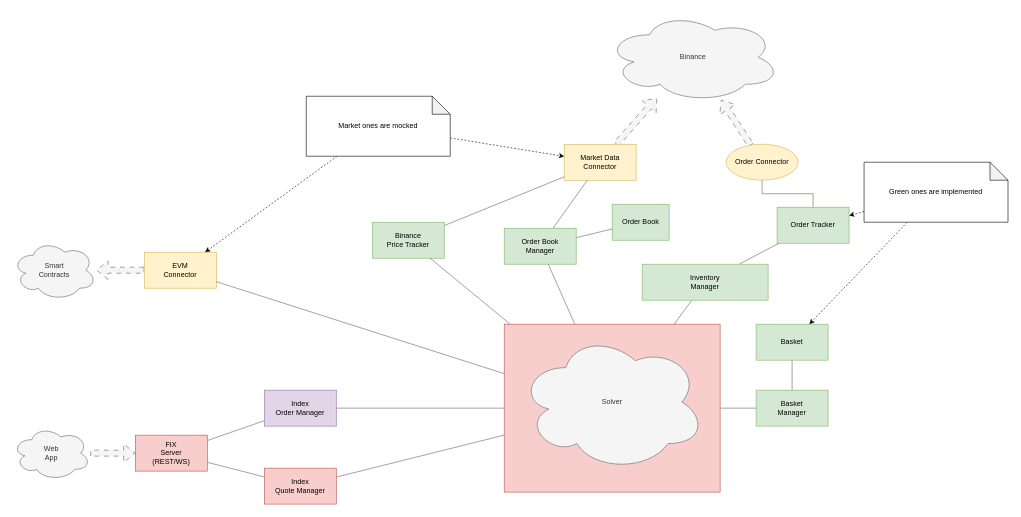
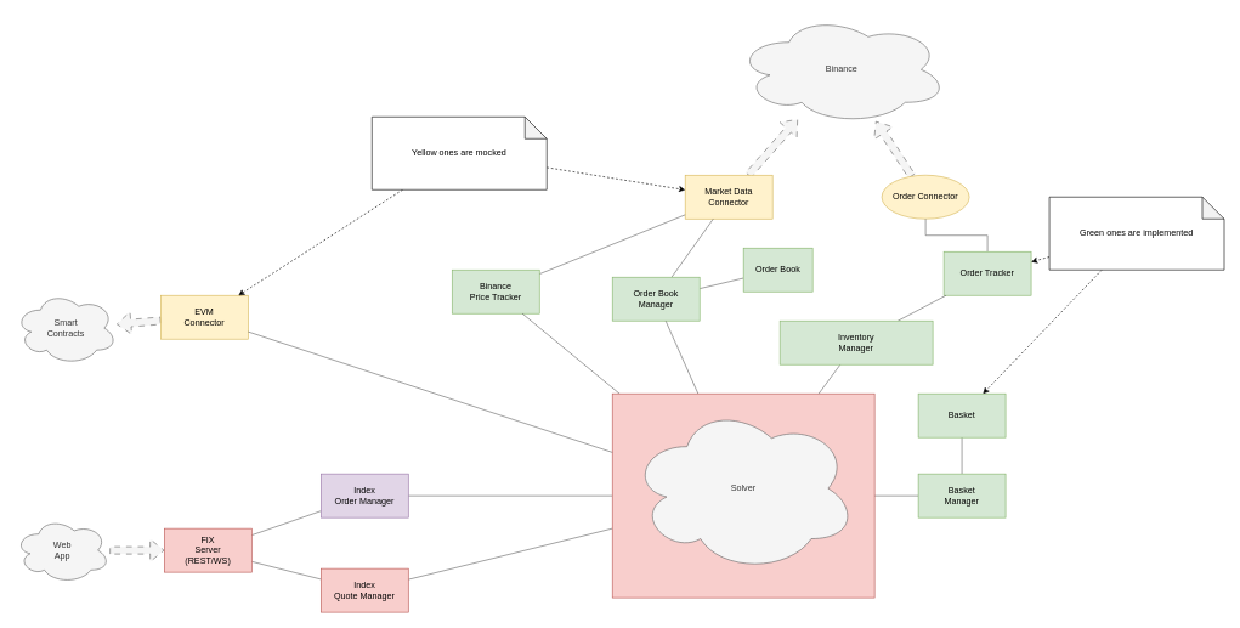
  <mxCell id="0" />
  <mxCell id="1" parent="0" />
  <mxCell id="2" style="rounded=0;orthogonalLoop=1;jettySize=auto;html=1;endArrow=none;endFill=0;fillColor=#f5f5f5;strokeColor=#666666;" parent="1" source="4" target="25" edge="1"><mxGeometry relative="1" as="geometry" /></mxCell>
  <mxCell id="3" style="rounded=0;orthogonalLoop=1;jettySize=auto;html=1;endArrow=none;endFill=0;fillColor=#f5f5f5;strokeColor=#666666;" parent="1" source="4" target="27" edge="1"><mxGeometry relative="1" as="geometry" /></mxCell>
  <mxCell id="4" value="FIX&lt;div&gt;&lt;span style=&quot;background-color: initial;&quot;&gt;Server&lt;/span&gt;&lt;/div&gt;&lt;div&gt;&lt;span style=&quot;background-color: initial;&quot;&gt;(REST/WS)&lt;/span&gt;&lt;/div&gt;" style="rounded=0;whiteSpace=wrap;html=1;fillColor=#f8cecc;strokeColor=#b85450;" parent="1" vertex="1"><mxGeometry x="225" y="725" width="120" height="60" as="geometry" /></mxCell>
  <mxCell id="5" style="rounded=0;orthogonalLoop=1;jettySize=auto;html=1;shape=flexArrow;fillColor=#f5f5f5;strokeColor=#666666;dashed=1;dashPattern=8 8;" parent="1" source="6" target="7" edge="1"><mxGeometry relative="1" as="geometry" /></mxCell>
  <mxCell id="6" value="&lt;div&gt;Market Data&lt;/div&gt;&lt;div&gt;Connector&lt;/div&gt;" style="rounded=0;whiteSpace=wrap;html=1;fillColor=#fff2cc;strokeColor=#d6b656;" parent="1" vertex="1"><mxGeometry x="940" y="240" width="120" height="60" as="geometry" /></mxCell>
  <mxCell id="7" value="Binance" style="ellipse;shape=cloud;whiteSpace=wrap;html=1;fillColor=#f5f5f5;fontColor=#333333;strokeColor=#666666;" parent="1" vertex="1"><mxGeometry x="1010" y="20" width="290" height="150" as="geometry" /></mxCell>
  <mxCell id="8" style="rounded=0;orthogonalLoop=1;jettySize=auto;html=1;shape=flexArrow;fillColor=#f5f5f5;strokeColor=#666666;dashed=1;dashPattern=8 8;" parent="1" source="9" target="4" edge="1"><mxGeometry relative="1" as="geometry" /></mxCell>
  <mxCell id="9" value="Web&lt;div&gt;App&lt;/div&gt;" style="ellipse;shape=cloud;whiteSpace=wrap;html=1;fillColor=#f5f5f5;fontColor=#333333;strokeColor=#666666;" parent="1" vertex="1"><mxGeometry x="20" y="710" width="130" height="90" as="geometry" /></mxCell>
  <mxCell id="10" value="&lt;div&gt;Smart&lt;/div&gt;&lt;div&gt;Contracts&lt;/div&gt;" style="ellipse;shape=cloud;whiteSpace=wrap;html=1;fillColor=#f5f5f5;fontColor=#333333;strokeColor=#666666;" parent="1" vertex="1"><mxGeometry x="20" y="400" width="140" height="100" as="geometry" /></mxCell>
  <mxCell id="11" style="rounded=0;orthogonalLoop=1;jettySize=auto;html=1;shape=flexArrow;fillColor=#f5f5f5;strokeColor=#666666;dashed=1;dashPattern=8 8;" parent="1" source="13" target="10" edge="1"><mxGeometry relative="1" as="geometry" /></mxCell>
  <mxCell id="12" style="rounded=0;orthogonalLoop=1;jettySize=auto;html=1;endArrow=none;endFill=0;fillColor=#f5f5f5;strokeColor=#666666;" parent="1" source="35" target="31" edge="1"><mxGeometry relative="1" as="geometry" /></mxCell>
- <mxCell id="13" value="EVM&lt;div&gt;Connector&lt;/div&gt;" style="rounded=0;whiteSpace=wrap;html=1;fillColor=#fff2cc;strokeColor=#d6b656;" parent="1" vertex="1"><mxGeometry x="240" y="420" width="120" height="60" as="geometry" /></mxCell>
+ <mxCell id="13" value="EVM&lt;div&gt;Connector&lt;/div&gt;" style="rounded=0;whiteSpace=wrap;html=1;fillColor=#fff2cc;strokeColor=#d6b656;" parent="1" vertex="1"><mxGeometry x="220" y="405" width="120" height="60" as="geometry" /></mxCell>
  <mxCell id="14" style="rounded=0;orthogonalLoop=1;jettySize=auto;html=1;shape=flexArrow;fillColor=#f5f5f5;strokeColor=#666666;dashed=1;dashPattern=8 8;" parent="1" source="15" target="7" edge="1"><mxGeometry relative="1" as="geometry" /></mxCell>
  <mxCell id="15" value="&lt;div&gt;&lt;span style=&quot;background-color: initial;&quot;&gt;Order Connector&lt;/span&gt;&lt;br&gt;&lt;/div&gt;" style="ellipse;whiteSpace=wrap;html=1;fillColor=#fff2cc;strokeColor=#d6b656;" parent="1" vertex="1"><mxGeometry x="1210" y="240" width="120" height="60" as="geometry" /></mxCell>
  <mxCell id="16" style="edgeStyle=orthogonalEdgeStyle;rounded=0;orthogonalLoop=1;jettySize=auto;html=1;endArrow=none;endFill=0;fillColor=#f5f5f5;strokeColor=#666666;" parent="1" source="17" target="15" edge="1"><mxGeometry relative="1" as="geometry" /></mxCell>
  <mxCell id="17" value="&lt;div&gt;&lt;span style=&quot;background-color: initial;&quot;&gt;Order Tracker&lt;/span&gt;&lt;br&gt;&lt;/div&gt;" style="rounded=0;whiteSpace=wrap;html=1;fillColor=#d5e8d4;strokeColor=#82b366;" parent="1" vertex="1"><mxGeometry x="1295" y="345" width="120" height="60" as="geometry" /></mxCell>
  <mxCell id="18" style="rounded=0;orthogonalLoop=1;jettySize=auto;html=1;endArrow=none;endFill=0;fillColor=#f5f5f5;strokeColor=#666666;" parent="1" source="19" target="6" edge="1"><mxGeometry relative="1" as="geometry" /></mxCell>
  <mxCell id="19" value="Binance&lt;div&gt;&lt;span style=&quot;background-color: initial;&quot;&gt;Price Tracker&lt;/span&gt;&lt;br&gt;&lt;/div&gt;" style="rounded=0;whiteSpace=wrap;html=1;fillColor=#d5e8d4;strokeColor=#82b366;" parent="1" vertex="1"><mxGeometry x="620" y="370" width="120" height="60" as="geometry" /></mxCell>
  <mxCell id="20" style="rounded=0;orthogonalLoop=1;jettySize=auto;html=1;endArrow=none;endFill=0;fillColor=#f5f5f5;strokeColor=#666666;" parent="1" source="22" target="6" edge="1"><mxGeometry relative="1" as="geometry" /></mxCell>
  <mxCell id="21" style="rounded=0;orthogonalLoop=1;jettySize=auto;html=1;endArrow=none;endFill=0;fillColor=#f5f5f5;strokeColor=#666666;" parent="1" source="22" target="23" edge="1"><mxGeometry relative="1" as="geometry" /></mxCell>
  <mxCell id="22" value="&lt;div&gt;Order Book&lt;/div&gt;&lt;div&gt;Manager&lt;/div&gt;" style="rounded=0;whiteSpace=wrap;html=1;fillColor=#d5e8d4;strokeColor=#82b366;" parent="1" vertex="1"><mxGeometry x="840" y="380" width="120" height="60" as="geometry" /></mxCell>
  <mxCell id="23" value="&lt;div&gt;Order Book&lt;/div&gt;" style="rounded=0;whiteSpace=wrap;html=1;fillColor=#d5e8d4;strokeColor=#82b366;" parent="1" vertex="1"><mxGeometry x="1020" y="340" width="95" height="60" as="geometry" /></mxCell>
  <mxCell id="24" style="rounded=0;orthogonalLoop=1;jettySize=auto;html=1;endArrow=none;endFill=0;fillColor=#f5f5f5;strokeColor=#666666;" parent="1" source="25" target="31" edge="1"><mxGeometry relative="1" as="geometry" /></mxCell>
  <mxCell id="25" value="&lt;div&gt;Index&lt;/div&gt;&lt;div&gt;Order Manager&lt;/div&gt;" style="rounded=0;whiteSpace=wrap;html=1;fillColor=#e1d5e7;strokeColor=#9673a6;" parent="1" vertex="1"><mxGeometry x="440" y="650" width="120" height="60" as="geometry" /></mxCell>
  <mxCell id="26" style="rounded=0;orthogonalLoop=1;jettySize=auto;html=1;endArrow=none;endFill=0;fillColor=#f5f5f5;strokeColor=#666666;" parent="1" source="27" target="31" edge="1"><mxGeometry relative="1" as="geometry" /></mxCell>
  <mxCell id="27" value="&lt;div&gt;Index&lt;/div&gt;&lt;div&gt;Quote&lt;span style=&quot;background-color: initial;&quot;&gt;&amp;nbsp;Manager&lt;/span&gt;&lt;/div&gt;" style="rounded=0;whiteSpace=wrap;html=1;fillColor=#f8cecc;strokeColor=#b85450;" parent="1" vertex="1"><mxGeometry x="440" y="780" width="120" height="60" as="geometry" /></mxCell>
  <mxCell id="28" style="rounded=0;orthogonalLoop=1;jettySize=auto;html=1;endArrow=none;endFill=0;fillColor=#f5f5f5;strokeColor=#666666;" parent="1" source="31" target="22" edge="1"><mxGeometry relative="1" as="geometry" /></mxCell>
  <mxCell id="29" style="rounded=0;orthogonalLoop=1;jettySize=auto;html=1;endArrow=none;endFill=0;fillColor=#f5f5f5;strokeColor=#666666;" parent="1" source="31" target="19" edge="1"><mxGeometry relative="1" as="geometry" /></mxCell>
  <mxCell id="30" style="rounded=0;orthogonalLoop=1;jettySize=auto;html=1;endArrow=none;endFill=0;fillColor=#f5f5f5;strokeColor=#666666;" parent="1" source="37" target="17" edge="1"><mxGeometry relative="1" as="geometry" /></mxCell>
  <mxCell id="31" value="&lt;div&gt;Solver&lt;/div&gt;" style="rounded=0;whiteSpace=wrap;html=1;fillColor=#f8cecc;strokeColor=#b85450;" parent="1" vertex="1"><mxGeometry x="840" y="540" width="360" height="280" as="geometry" /></mxCell>
  <mxCell id="32" style="rounded=0;orthogonalLoop=1;jettySize=auto;html=1;endArrow=none;endFill=0;fillColor=#f5f5f5;strokeColor=#666666;" parent="1" source="35" target="33" edge="1"><mxGeometry relative="1" as="geometry" /></mxCell>
  <mxCell id="33" value="&lt;div&gt;Basket&lt;/div&gt;" style="rounded=0;whiteSpace=wrap;html=1;fillColor=#d5e8d4;strokeColor=#82b366;" parent="1" vertex="1"><mxGeometry x="1260" y="540" width="120" height="60" as="geometry" /></mxCell>
  <mxCell id="34" value="" style="rounded=0;orthogonalLoop=1;jettySize=auto;html=1;endArrow=none;endFill=0;fillColor=#f5f5f5;strokeColor=#666666;" parent="1" source="13" target="31" edge="1"><mxGeometry relative="1" as="geometry"><mxPoint y="469" as="sourcePoint" x="360" /><mxPoint x="880" y="635" as="targetPoint" /></mxGeometry></mxCell>
  <mxCell id="35" value="&lt;div&gt;Basket&lt;/div&gt;&lt;div&gt;Manager&lt;/div&gt;" style="rounded=0;whiteSpace=wrap;html=1;fillColor=#d5e8d4;strokeColor=#82b366;" parent="1" vertex="1"><mxGeometry x="1260" y="650" width="120" height="60" as="geometry" /></mxCell>
  <mxCell id="36" value="" style="rounded=0;orthogonalLoop=1;jettySize=auto;html=1;endArrow=none;endFill=0;fillColor=#f5f5f5;strokeColor=#666666;" parent="1" source="31" target="37" edge="1"><mxGeometry relative="1" as="geometry"><mxPoint x="1133" y="540" as="sourcePoint" /><mxPoint x="1246" y="400" as="targetPoint" /></mxGeometry></mxCell>
  <mxCell id="37" value="&lt;div&gt;Inventory&lt;/div&gt;&lt;div&gt;Manager&lt;/div&gt;" style="rounded=0;whiteSpace=wrap;html=1;fillColor=#d5e8d4;strokeColor=#82b366;" parent="1" vertex="1"><mxGeometry x="1070" y="440" width="210" height="60" as="geometry" /></mxCell>
  <mxCell id="38" value="Solver" style="ellipse;shape=cloud;whiteSpace=wrap;html=1;fillColor=#f5f5f5;fontColor=#333333;strokeColor=#666666;" parent="1" vertex="1"><mxGeometry x="865" y="555" width="310" height="230" as="geometry" /></mxCell>
  <mxCell id="39" style="rounded=0;orthogonalLoop=1;jettySize=auto;html=1;dashed=1;" parent="1" source="41" target="17" edge="1"><mxGeometry relative="1" as="geometry" /></mxCell>
  <mxCell id="40" style="rounded=0;orthogonalLoop=1;jettySize=auto;html=1;dashed=1;" parent="1" source="41" target="33" edge="1"><mxGeometry relative="1" as="geometry" /></mxCell>
  <mxCell id="41" value="Green ones are implemented" style="shape=note;whiteSpace=wrap;html=1;backgroundOutline=1;darkOpacity=0.05;" parent="1" vertex="1"><mxGeometry x="1440" y="270" width="240" height="100" as="geometry" /></mxCell>
  <mxCell id="42" style="rounded=0;orthogonalLoop=1;jettySize=auto;html=1;dashed=1;" parent="1" source="44" target="6" edge="1"><mxGeometry relative="1" as="geometry" /></mxCell>
  <mxCell id="43" style="rounded=0;orthogonalLoop=1;jettySize=auto;html=1;dashed=1;" parent="1" source="44" target="13" edge="1"><mxGeometry relative="1" as="geometry" /></mxCell>
- <mxCell id="44" value="Market ones are mocked" style="shape=note;whiteSpace=wrap;html=1;backgroundOutline=1;darkOpacity=0.05;" parent="1" vertex="1"><mxGeometry x="510" y="160" width="240" height="100" as="geometry" /></mxCell>
+ <mxCell id="44" value="Yellow ones are mocked" style="shape=note;whiteSpace=wrap;html=1;backgroundOutline=1;darkOpacity=0.05;" parent="1" vertex="1"><mxGeometry x="510" y="160" width="240" height="100" as="geometry" /></mxCell>
